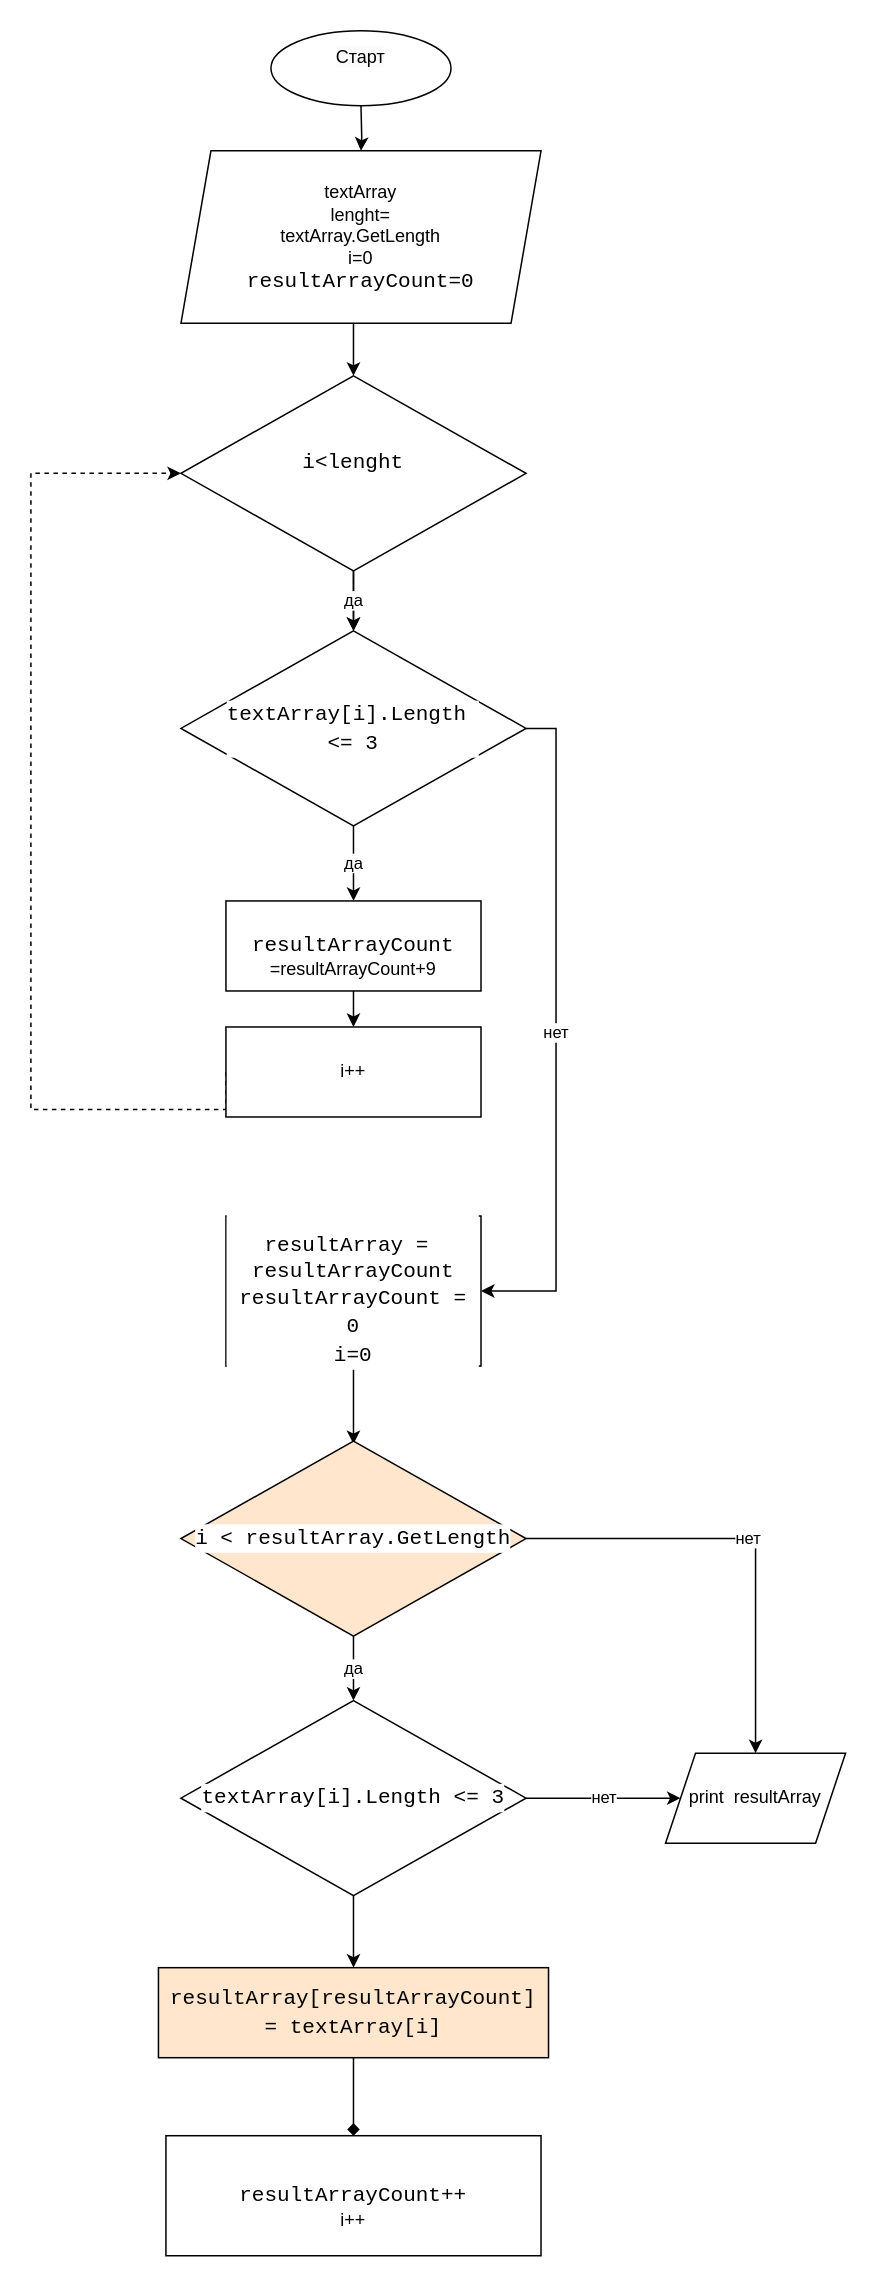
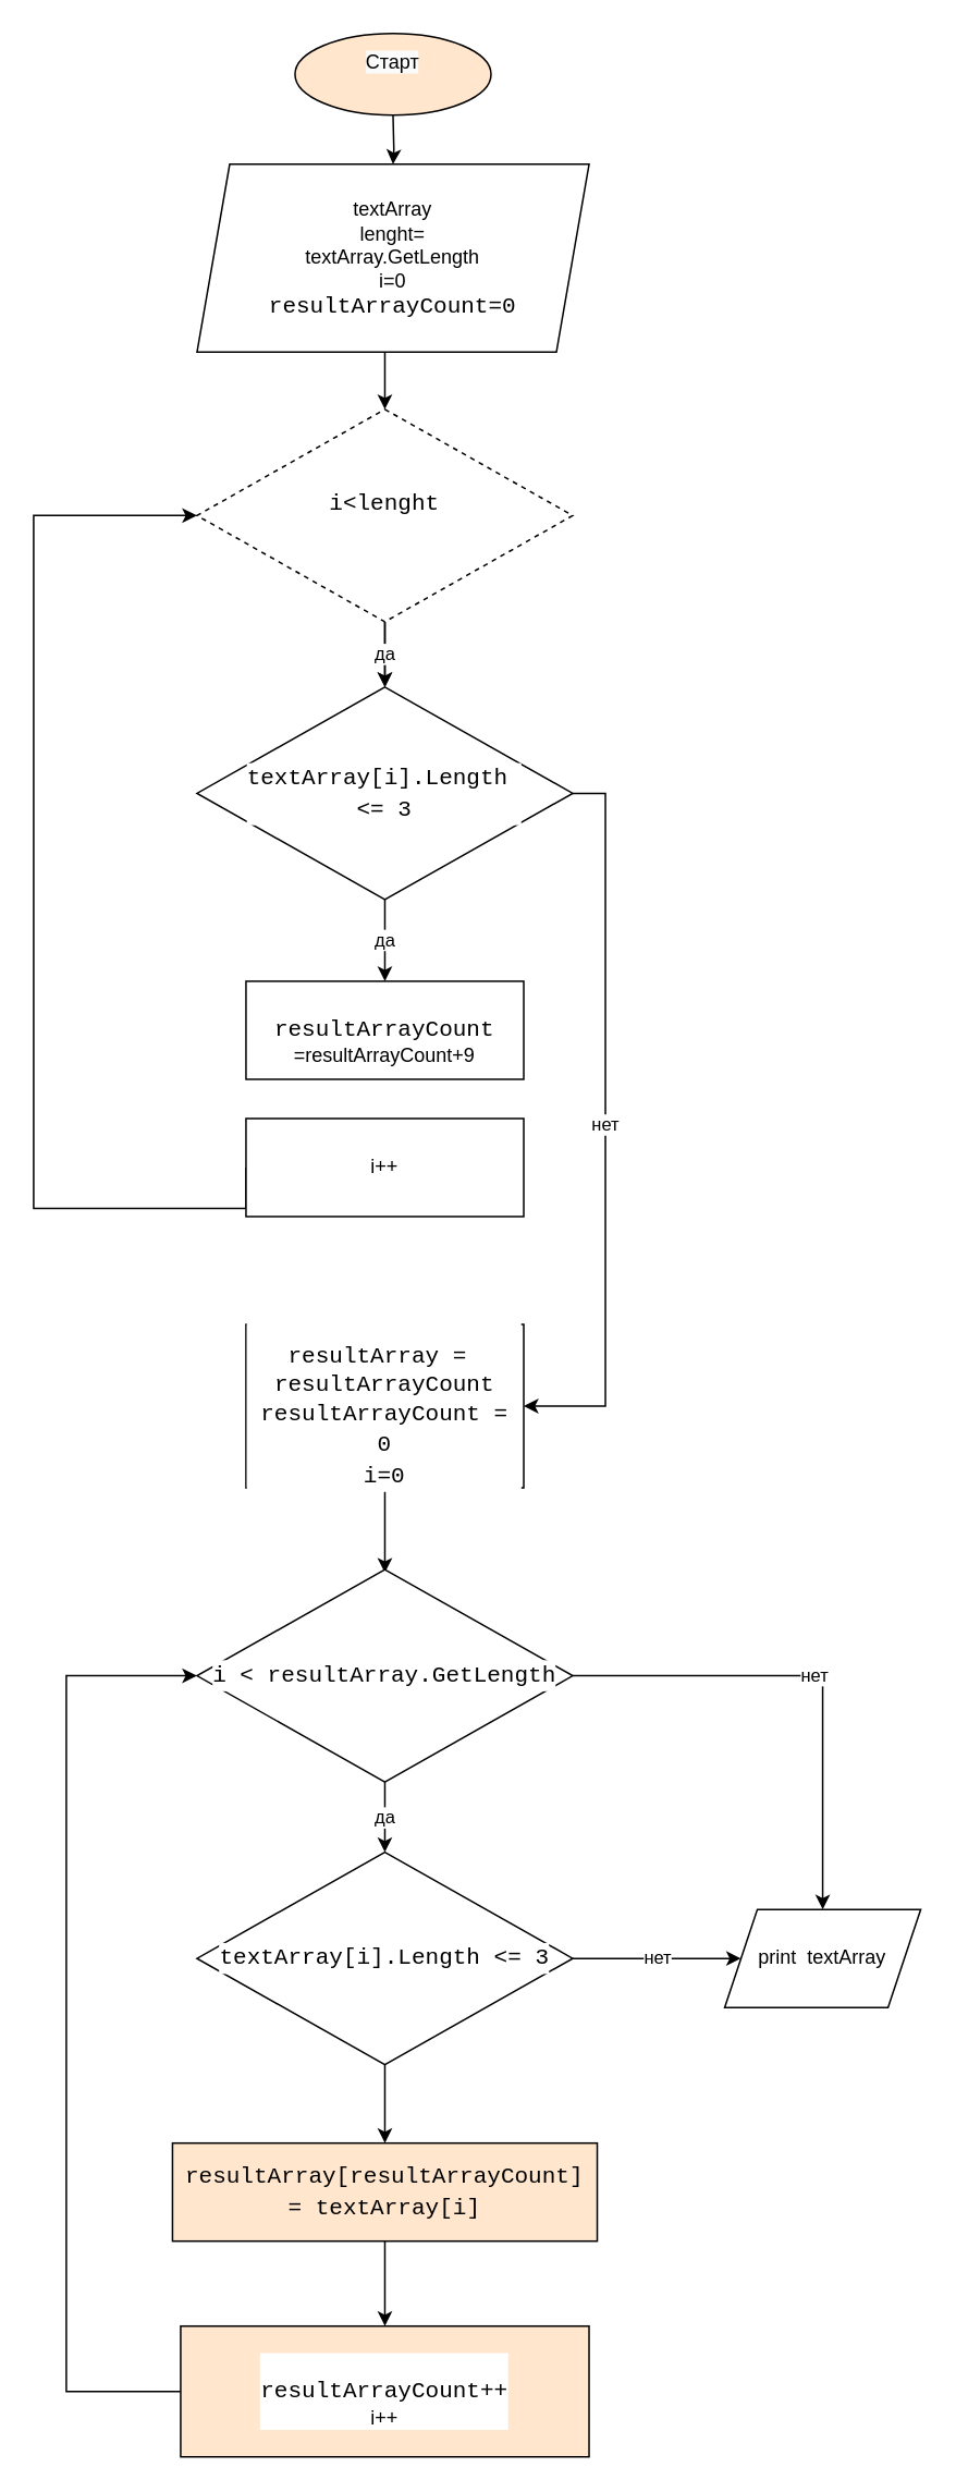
  <mxCell id="0" />
  <mxCell id="1" parent="0" />
  <mxCell id="2" style="edgeStyle=orthogonalEdgeStyle;rounded=0;orthogonalLoop=1;jettySize=auto;html=1;exitX=0.5;exitY=1;exitDx=0;exitDy=0;" edge="1" parent="1" target="4"><mxGeometry relative="1" as="geometry"><mxPoint x="240" y="70" as="sourcePoint" /></mxGeometry></mxCell>
  <mxCell id="3" style="edgeStyle=orthogonalEdgeStyle;rounded=0;orthogonalLoop=1;jettySize=auto;html=1;exitX=0.5;exitY=1;exitDx=0;exitDy=0;entryX=0.5;entryY=0;entryDx=0;entryDy=0;" edge="1" parent="1" source="4" target="8"><mxGeometry relative="1" as="geometry" /></mxCell>
  <mxCell id="4" value="textArray&lt;br&gt;lenght=&lt;br&gt;textArray.GetLength&lt;br&gt;i=0&lt;br&gt;&lt;span style=&quot;font-family: Consolas, &amp;quot;Courier New&amp;quot;, monospace; font-size: 14px; text-align: left;&quot;&gt;resultArrayCount=0&lt;/span&gt;&lt;span style=&quot;font-family: Consolas, &amp;quot;Courier New&amp;quot;, monospace; font-size: 14px;&quot;&gt;&lt;br&gt;&lt;/span&gt;" style="shape=parallelogram;perimeter=parallelogramPerimeter;whiteSpace=wrap;html=1;fixedSize=1;fontColor=#000000;labelBackgroundColor=default;" vertex="1" parent="1"><mxGeometry x="120" y="100" width="240" height="115" as="geometry" /></mxCell>
  <mxCell id="5" style="edgeStyle=orthogonalEdgeStyle;rounded=0;orthogonalLoop=1;jettySize=auto;html=1;exitX=0.5;exitY=1;exitDx=0;exitDy=0;" edge="1" parent="1" source="4" target="4"><mxGeometry relative="1" as="geometry" /></mxCell>
  <mxCell id="6" style="edgeStyle=orthogonalEdgeStyle;rounded=0;orthogonalLoop=1;jettySize=auto;html=1;exitX=0.5;exitY=1;exitDx=0;exitDy=0;entryX=0.5;entryY=0;entryDx=0;entryDy=0;" edge="1" parent="1" source="8" target="11"><mxGeometry relative="1" as="geometry" /></mxCell>
  <mxCell id="7" value="да" style="edgeStyle=orthogonalEdgeStyle;rounded=0;orthogonalLoop=1;jettySize=auto;html=1;" edge="1" parent="1" source="8" target="11"><mxGeometry relative="1" as="geometry" /></mxCell>
- <mxCell id="8" value="&#10;&lt;div style=&quot;font-family: Consolas, &amp;quot;Courier New&amp;quot;, monospace; font-weight: normal; font-size: 14px; line-height: 19px;&quot;&gt;&lt;div&gt;&lt;span style=&quot;&quot;&gt;i&lt;/span&gt;&lt;span style=&quot;&quot;&gt;&amp;lt;&lt;/span&gt;&lt;span style=&quot;&quot;&gt;lenght&lt;/span&gt;&lt;/div&gt;&lt;/div&gt;&#10;&#10;" style="rhombus;whiteSpace=wrap;html=1;labelBackgroundColor=default;fontColor=#000000;" vertex="1" parent="1"><mxGeometry x="120" y="250" width="230" height="130" as="geometry" /></mxCell>
+ <mxCell id="8" value="&#10;&lt;div style=&quot;font-family: Consolas, &amp;quot;Courier New&amp;quot;, monospace; font-weight: normal; font-size: 14px; line-height: 19px;&quot;&gt;&lt;div&gt;&lt;span style=&quot;&quot;&gt;i&lt;/span&gt;&lt;span style=&quot;&quot;&gt;&amp;lt;&lt;/span&gt;&lt;span style=&quot;&quot;&gt;lenght&lt;/span&gt;&lt;/div&gt;&lt;/div&gt;&#10;&#10;" style="rhombus;whiteSpace=wrap;html=1;labelBackgroundColor=default;fontColor=#000000;dashed=1;" vertex="1" parent="1"><mxGeometry x="120" y="250" width="230" height="130" as="geometry" /></mxCell>
  <mxCell id="9" value="да" style="edgeStyle=orthogonalEdgeStyle;rounded=0;orthogonalLoop=1;jettySize=auto;html=1;exitX=0.5;exitY=1;exitDx=0;exitDy=0;" edge="1" parent="1" source="11" target="13"><mxGeometry relative="1" as="geometry" /></mxCell>
  <mxCell id="10" value="нет" style="edgeStyle=orthogonalEdgeStyle;rounded=0;orthogonalLoop=1;jettySize=auto;html=1;exitX=1;exitY=0.5;exitDx=0;exitDy=0;entryX=1;entryY=0.5;entryDx=0;entryDy=0;" edge="1" parent="1" source="11" target="19"><mxGeometry relative="1" as="geometry"><mxPoint x="300" y="875" as="targetPoint" /></mxGeometry></mxCell>
  <mxCell id="11" value="&lt;div style=&quot;font-family: Consolas, &amp;quot;Courier New&amp;quot;, monospace; font-size: 14px; line-height: 19px;&quot;&gt;textArray[&lt;span style=&quot;&quot;&gt;i&lt;/span&gt;].&lt;span style=&quot;&quot;&gt;Length&lt;/span&gt;&amp;nbsp;&lt;/div&gt;&lt;div style=&quot;font-family: Consolas, &amp;quot;Courier New&amp;quot;, monospace; font-size: 14px; line-height: 19px;&quot;&gt;&amp;lt;= &lt;span style=&quot;&quot;&gt;3&lt;/span&gt;&lt;/div&gt;" style="rhombus;whiteSpace=wrap;html=1;labelBackgroundColor=#FFFFFF;fontColor=#000000;" vertex="1" parent="1"><mxGeometry x="120" y="420" width="230" height="130" as="geometry" /></mxCell>
- <mxCell id="12" style="edgeStyle=orthogonalEdgeStyle;rounded=0;orthogonalLoop=1;jettySize=auto;html=1;exitX=0.5;exitY=1;exitDx=0;exitDy=0;entryX=0.5;entryY=0;entryDx=0;entryDy=0;" edge="1" parent="1" source="13" target="15"><mxGeometry relative="1" as="geometry" /></mxCell>
  <mxCell id="13" value="&lt;br&gt;&lt;span style=&quot;color: rgb(0, 0, 0); font-family: Consolas, &amp;quot;Courier New&amp;quot;, monospace; font-size: 14px; font-style: normal; font-variant-ligatures: normal; font-variant-caps: normal; font-weight: 400; letter-spacing: normal; orphans: 2; text-align: left; text-indent: 0px; text-transform: none; widows: 2; word-spacing: 0px; -webkit-text-stroke-width: 0px; background-color: rgb(255, 255, 255); text-decoration-thickness: initial; text-decoration-style: initial; text-decoration-color: initial; float: none; display: inline !important;&quot;&gt;resultArrayCount&lt;/span&gt;&lt;br&gt;=resultArrayCount+9" style="rounded=0;whiteSpace=wrap;html=1;" vertex="1" parent="1"><mxGeometry x="150" y="600" width="170" height="60" as="geometry" /></mxCell>
- <mxCell id="14" style="edgeStyle=orthogonalEdgeStyle;rounded=0;orthogonalLoop=1;jettySize=auto;html=1;exitX=0;exitY=0.5;exitDx=0;exitDy=0;entryX=0;entryY=0.5;entryDx=0;entryDy=0;dashed=1;" edge="1" parent="1" source="15" target="8"><mxGeometry relative="1" as="geometry"><Array as="points"><mxPoint x="20" y="739" /><mxPoint x="20" y="315" /></Array></mxGeometry></mxCell>
+ <mxCell id="14" style="edgeStyle=orthogonalEdgeStyle;rounded=0;orthogonalLoop=1;jettySize=auto;html=1;exitX=0;exitY=0.5;exitDx=0;exitDy=0;entryX=0;entryY=0.5;entryDx=0;entryDy=0;" edge="1" parent="1" source="15" target="8"><mxGeometry relative="1" as="geometry"><Array as="points"><mxPoint x="20" y="739" /><mxPoint x="20" y="315" /></Array></mxGeometry></mxCell>
  <mxCell id="15" value="i++" style="rounded=0;whiteSpace=wrap;html=1;" vertex="1" parent="1"><mxGeometry x="150" y="684" width="170" height="60" as="geometry" /></mxCell>
- <mxCell id="16" value="&#10;&lt;span style=&quot;color: rgb(0, 0, 0); font-family: Helvetica; font-size: 12px; font-style: normal; font-variant-ligatures: normal; font-variant-caps: normal; font-weight: 400; letter-spacing: normal; orphans: 2; text-align: center; text-indent: 0px; text-transform: none; widows: 2; word-spacing: 0px; -webkit-text-stroke-width: 0px; background-color: rgb(251, 251, 251); text-decoration-thickness: initial; text-decoration-style: initial; text-decoration-color: initial; float: none; display: inline !important;&quot;&gt;Старт&lt;/span&gt;&#10;&#10;" style="ellipse;whiteSpace=wrap;html=1;verticalAlign=middle;" vertex="1" parent="1"><mxGeometry x="180" y="20" width="120" height="50" as="geometry" /></mxCell>
- <mxCell id="17" value="print&amp;nbsp;&amp;nbsp;resultArray" style="shape=parallelogram;perimeter=parallelogramPerimeter;whiteSpace=wrap;html=1;fixedSize=1;" vertex="1" parent="1"><mxGeometry x="443" y="1168" width="120" height="60" as="geometry" /></mxCell>
+ <mxCell id="16" value="&#10;&lt;span style=&quot;color: rgb(0, 0, 0); font-family: Helvetica; font-size: 12px; font-style: normal; font-variant-ligatures: normal; font-variant-caps: normal; font-weight: 400; letter-spacing: normal; orphans: 2; text-align: center; text-indent: 0px; text-transform: none; widows: 2; word-spacing: 0px; -webkit-text-stroke-width: 0px; background-color: rgb(251, 251, 251); text-decoration-thickness: initial; text-decoration-style: initial; text-decoration-color: initial; float: none; display: inline !important;&quot;&gt;Старт&lt;/span&gt;&#10;&#10;" style="ellipse;whiteSpace=wrap;html=1;verticalAlign=middle;fillColor=#ffe6cc;" vertex="1" parent="1"><mxGeometry x="180" y="20" width="120" height="50" as="geometry" /></mxCell>
+ <mxCell id="17" value="print&amp;nbsp;&amp;nbsp;textArray" style="shape=parallelogram;perimeter=parallelogramPerimeter;whiteSpace=wrap;html=1;fixedSize=1;" vertex="1" parent="1"><mxGeometry x="443" y="1168" width="120" height="60" as="geometry" /></mxCell>
  <mxCell id="18" style="edgeStyle=orthogonalEdgeStyle;rounded=0;orthogonalLoop=1;jettySize=auto;html=1;exitX=0.5;exitY=1;exitDx=0;exitDy=0;entryX=0.5;entryY=0;entryDx=0;entryDy=0;" edge="1" parent="1" source="19"><mxGeometry relative="1" as="geometry"><mxPoint x="235" y="962" as="targetPoint" /></mxGeometry></mxCell>
  <mxCell id="19" value="&lt;br&gt;&lt;span style=&quot;border-color: var(--border-color); font-family: Consolas, &amp;quot;Courier New&amp;quot;, monospace; font-size: 14px; font-style: normal; font-variant-ligatures: normal; font-variant-caps: normal; font-weight: 400; letter-spacing: normal; orphans: 2; text-align: center; text-indent: 0px; text-transform: none; widows: 2; word-spacing: 0px; -webkit-text-stroke-width: 0px; text-decoration-thickness: initial; text-decoration-style: initial; text-decoration-color: initial;&quot;&gt;resultArray&lt;/span&gt;&lt;span style=&quot;border-color: var(--border-color); font-family: Consolas, &amp;quot;Courier New&amp;quot;, monospace; font-size: 14px; font-style: normal; font-variant-ligatures: normal; font-variant-caps: normal; font-weight: 400; letter-spacing: normal; orphans: 2; text-align: center; text-indent: 0px; text-transform: none; widows: 2; word-spacing: 0px; -webkit-text-stroke-width: 0px; text-decoration-thickness: initial; text-decoration-style: initial; text-decoration-color: initial;&quot;&gt;&lt;span&gt;&amp;nbsp;&lt;/span&gt;&lt;/span&gt;&lt;span style=&quot;border-color: var(--border-color); font-family: Consolas, &amp;quot;Courier New&amp;quot;, monospace; font-size: 14px; font-style: normal; font-variant-ligatures: normal; font-variant-caps: normal; font-weight: 400; letter-spacing: normal; orphans: 2; text-align: center; text-indent: 0px; text-transform: none; widows: 2; word-spacing: 0px; -webkit-text-stroke-width: 0px; text-decoration-thickness: initial; text-decoration-style: initial; text-decoration-color: initial;&quot;&gt;=&lt;/span&gt;&lt;span style=&quot;border-color: var(--border-color); font-family: Consolas, &amp;quot;Courier New&amp;quot;, monospace; font-size: 14px; font-style: normal; font-variant-ligatures: normal; font-variant-caps: normal; font-weight: 400; letter-spacing: normal; orphans: 2; text-align: center; text-indent: 0px; text-transform: none; widows: 2; word-spacing: 0px; -webkit-text-stroke-width: 0px; text-decoration-thickness: initial; text-decoration-style: initial; text-decoration-color: initial;&quot;&gt;&lt;span&gt;&amp;nbsp;&lt;br&gt;&lt;/span&gt;&lt;/span&gt;&lt;span style=&quot;border-color: var(--border-color); font-family: Consolas, &amp;quot;Courier New&amp;quot;, monospace; font-size: 14px; font-style: normal; font-variant-ligatures: normal; font-variant-caps: normal; font-weight: 400; letter-spacing: normal; orphans: 2; text-align: center; text-indent: 0px; text-transform: none; widows: 2; word-spacing: 0px; -webkit-text-stroke-width: 0px; text-decoration-thickness: initial; text-decoration-style: initial; text-decoration-color: initial;&quot;&gt;resultArrayCount&lt;/span&gt;&lt;br class=&quot;Apple-interchange-newline&quot;&gt;&lt;div style=&quot;font-family: Consolas, &amp;quot;Courier New&amp;quot;, monospace; font-size: 14px; line-height: 19px;&quot;&gt;resultArrayCount = &lt;span style=&quot;&quot;&gt;0&lt;/span&gt;&lt;/div&gt;&lt;div style=&quot;font-family: Consolas, &amp;quot;Courier New&amp;quot;, monospace; font-size: 14px; line-height: 19px;&quot;&gt;i=0&lt;/div&gt;" style="rounded=0;whiteSpace=wrap;html=1;labelBackgroundColor=#FFFFFF;fontColor=#000000;" vertex="1" parent="1"><mxGeometry x="150" y="810" width="170" height="100" as="geometry" /></mxCell>
  <mxCell id="20" value="да" style="edgeStyle=orthogonalEdgeStyle;rounded=0;orthogonalLoop=1;jettySize=auto;html=1;exitX=0.5;exitY=1;exitDx=0;exitDy=0;" edge="1" parent="1" source="22" target="25"><mxGeometry relative="1" as="geometry" /></mxCell>
  <mxCell id="21" value="нет" style="edgeStyle=orthogonalEdgeStyle;rounded=0;orthogonalLoop=1;jettySize=auto;html=1;exitX=1;exitY=0.5;exitDx=0;exitDy=0;entryX=0.5;entryY=0;entryDx=0;entryDy=0;" edge="1" parent="1" source="22" target="17"><mxGeometry relative="1" as="geometry" /></mxCell>
- <mxCell id="22" value="&lt;div style=&quot;font-family: Consolas, &amp;quot;Courier New&amp;quot;, monospace; font-size: 14px; line-height: 19px;&quot;&gt;&lt;div style=&quot;line-height: 19px;&quot;&gt;&lt;div style=&quot;line-height: 19px;&quot;&gt;&lt;div style=&quot;line-height: 19px;&quot;&gt;i &amp;lt; &lt;span style=&quot;&quot;&gt;resultArray&lt;/span&gt;.&lt;span style=&quot;&quot;&gt;GetLength&lt;/span&gt;&lt;/div&gt;&lt;/div&gt;&lt;/div&gt;&lt;/div&gt;" style="rhombus;whiteSpace=wrap;html=1;labelBackgroundColor=#FFFFFF;fontColor=#000000;fillColor=#ffe6cc;" vertex="1" parent="1"><mxGeometry x="120" y="960" width="230" height="130" as="geometry" /></mxCell>
+ <mxCell id="22" value="&lt;div style=&quot;font-family: Consolas, &amp;quot;Courier New&amp;quot;, monospace; font-size: 14px; line-height: 19px;&quot;&gt;&lt;div style=&quot;line-height: 19px;&quot;&gt;&lt;div style=&quot;line-height: 19px;&quot;&gt;&lt;div style=&quot;line-height: 19px;&quot;&gt;i &amp;lt; &lt;span style=&quot;&quot;&gt;resultArray&lt;/span&gt;.&lt;span style=&quot;&quot;&gt;GetLength&lt;/span&gt;&lt;/div&gt;&lt;/div&gt;&lt;/div&gt;&lt;/div&gt;" style="rhombus;whiteSpace=wrap;html=1;labelBackgroundColor=#FFFFFF;fontColor=#000000;" vertex="1" parent="1"><mxGeometry x="120" y="960" width="230" height="130" as="geometry" /></mxCell>
  <mxCell id="23" style="edgeStyle=orthogonalEdgeStyle;rounded=0;orthogonalLoop=1;jettySize=auto;html=1;exitX=0.5;exitY=1;exitDx=0;exitDy=0;entryX=0.5;entryY=0;entryDx=0;entryDy=0;" edge="1" parent="1" source="25" target="27"><mxGeometry relative="1" as="geometry" /></mxCell>
  <mxCell id="24" value="нет" style="edgeStyle=orthogonalEdgeStyle;rounded=0;orthogonalLoop=1;jettySize=auto;html=1;exitX=1;exitY=0.5;exitDx=0;exitDy=0;" edge="1" parent="1" source="25" target="17"><mxGeometry relative="1" as="geometry" /></mxCell>
  <mxCell id="25" value="&lt;div style=&quot;font-family: Consolas, &amp;quot;Courier New&amp;quot;, monospace; font-size: 14px; line-height: 19px;&quot;&gt;&lt;div style=&quot;line-height: 19px;&quot;&gt;&lt;div style=&quot;line-height: 19px;&quot;&gt;&lt;div style=&quot;line-height: 19px;&quot;&gt;&lt;div style=&quot;line-height: 19px;&quot;&gt;&lt;div style=&quot;line-height: 19px;&quot;&gt;textArray[&lt;span style=&quot;&quot;&gt;i&lt;/span&gt;].&lt;span style=&quot;&quot;&gt;Length&lt;/span&gt; &amp;lt;= &lt;span style=&quot;&quot;&gt;3&lt;/span&gt;&lt;/div&gt;&lt;/div&gt;&lt;/div&gt;&lt;/div&gt;&lt;/div&gt;&lt;/div&gt;" style="rhombus;whiteSpace=wrap;html=1;labelBackgroundColor=#FFFFFF;fontColor=#000000;" vertex="1" parent="1"><mxGeometry x="120" y="1133" width="230" height="130" as="geometry" /></mxCell>
- <mxCell id="26" style="edgeStyle=orthogonalEdgeStyle;rounded=0;orthogonalLoop=1;jettySize=auto;html=1;exitX=0.5;exitY=1;exitDx=0;exitDy=0;entryX=0.5;entryY=0;entryDx=0;entryDy=0;endArrow=diamond;" edge="1" parent="1" source="27" target="29"><mxGeometry relative="1" as="geometry" /></mxCell>
+ <mxCell id="26" style="edgeStyle=orthogonalEdgeStyle;rounded=0;orthogonalLoop=1;jettySize=auto;html=1;exitX=0.5;exitY=1;exitDx=0;exitDy=0;entryX=0.5;entryY=0;entryDx=0;entryDy=0;" edge="1" parent="1" source="27" target="29"><mxGeometry relative="1" as="geometry" /></mxCell>
  <mxCell id="27" value="&lt;br&gt;&lt;div style=&quot;font-family: Consolas, &amp;quot;Courier New&amp;quot;, monospace; font-weight: normal; font-size: 14px; line-height: 19px;&quot;&gt;&lt;div&gt;&lt;span style=&quot;&quot;&gt;resultArray&lt;/span&gt;&lt;span style=&quot;&quot;&gt;[&lt;/span&gt;&lt;span style=&quot;&quot;&gt;resultArrayCount&lt;/span&gt;&lt;span style=&quot;&quot;&gt;] &lt;/span&gt;&lt;span style=&quot;&quot;&gt;=&lt;/span&gt;&lt;span style=&quot;&quot;&gt; &lt;/span&gt;&lt;span style=&quot;&quot;&gt;textArray&lt;/span&gt;&lt;span style=&quot;&quot;&gt;[&lt;/span&gt;&lt;span style=&quot;&quot;&gt;i&lt;/span&gt;&lt;span style=&quot;&quot;&gt;]&lt;/span&gt;&lt;/div&gt;&lt;/div&gt;&lt;br&gt;" style="rounded=0;whiteSpace=wrap;html=1;fontColor=#000000;fillColor=#ffe6cc;" vertex="1" parent="1"><mxGeometry x="105" y="1311" width="260" height="60" as="geometry" /></mxCell>
- <mxCell id="29" value="&lt;br&gt;&lt;div style=&quot;font-family: Consolas, &amp;quot;Courier New&amp;quot;, monospace; font-weight: normal; font-size: 14px; line-height: 19px;&quot;&gt;&lt;div&gt;&lt;span style=&quot;&quot;&gt;resultArrayCount&lt;/span&gt;&lt;span style=&quot;&quot;&gt;++&lt;/span&gt;&lt;/div&gt;&lt;/div&gt;i++&lt;br&gt;" style="rounded=0;whiteSpace=wrap;html=1;fontColor=#000000;labelBackgroundColor=#FFFFFF;" vertex="1" parent="1"><mxGeometry x="110" y="1423" width="250" height="80" as="geometry" /></mxCell>
+ <mxCell id="28" style="edgeStyle=orthogonalEdgeStyle;rounded=0;orthogonalLoop=1;jettySize=auto;html=1;exitX=0;exitY=0.5;exitDx=0;exitDy=0;entryX=0;entryY=0.5;entryDx=0;entryDy=0;" edge="1" parent="1" source="29" target="22"><mxGeometry relative="1" as="geometry"><Array as="points"><mxPoint x="40" y="1463" /><mxPoint x="40" y="1025" /></Array></mxGeometry></mxCell>
+ <mxCell id="29" value="&lt;br&gt;&lt;div style=&quot;font-family: Consolas, &amp;quot;Courier New&amp;quot;, monospace; font-weight: normal; font-size: 14px; line-height: 19px;&quot;&gt;&lt;div&gt;&lt;span style=&quot;&quot;&gt;resultArrayCount&lt;/span&gt;&lt;span style=&quot;&quot;&gt;++&lt;/span&gt;&lt;/div&gt;&lt;/div&gt;i++&lt;br&gt;" style="rounded=0;whiteSpace=wrap;html=1;fontColor=#000000;labelBackgroundColor=#FFFFFF;fillColor=#ffe6cc;" vertex="1" parent="1"><mxGeometry x="110" y="1423" width="250" height="80" as="geometry" /></mxCell>
